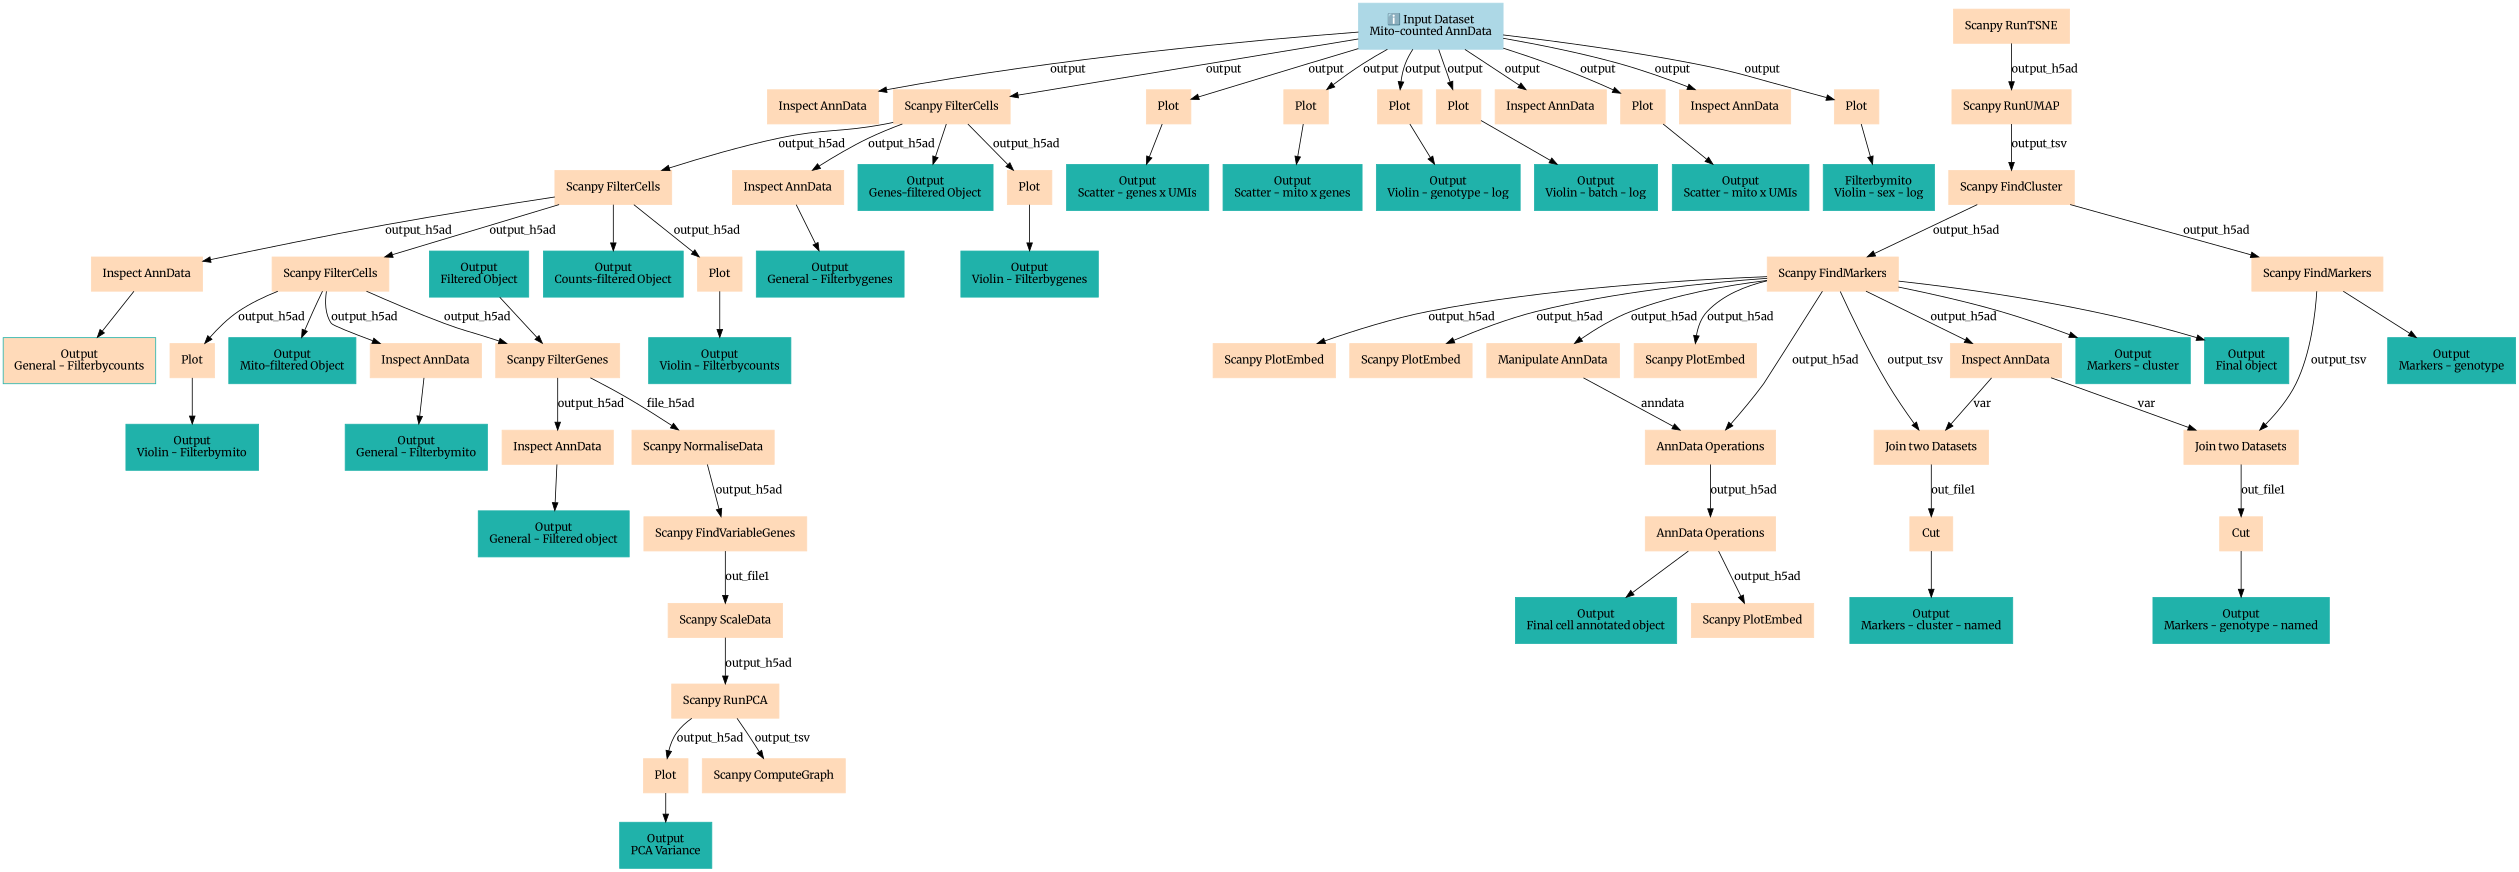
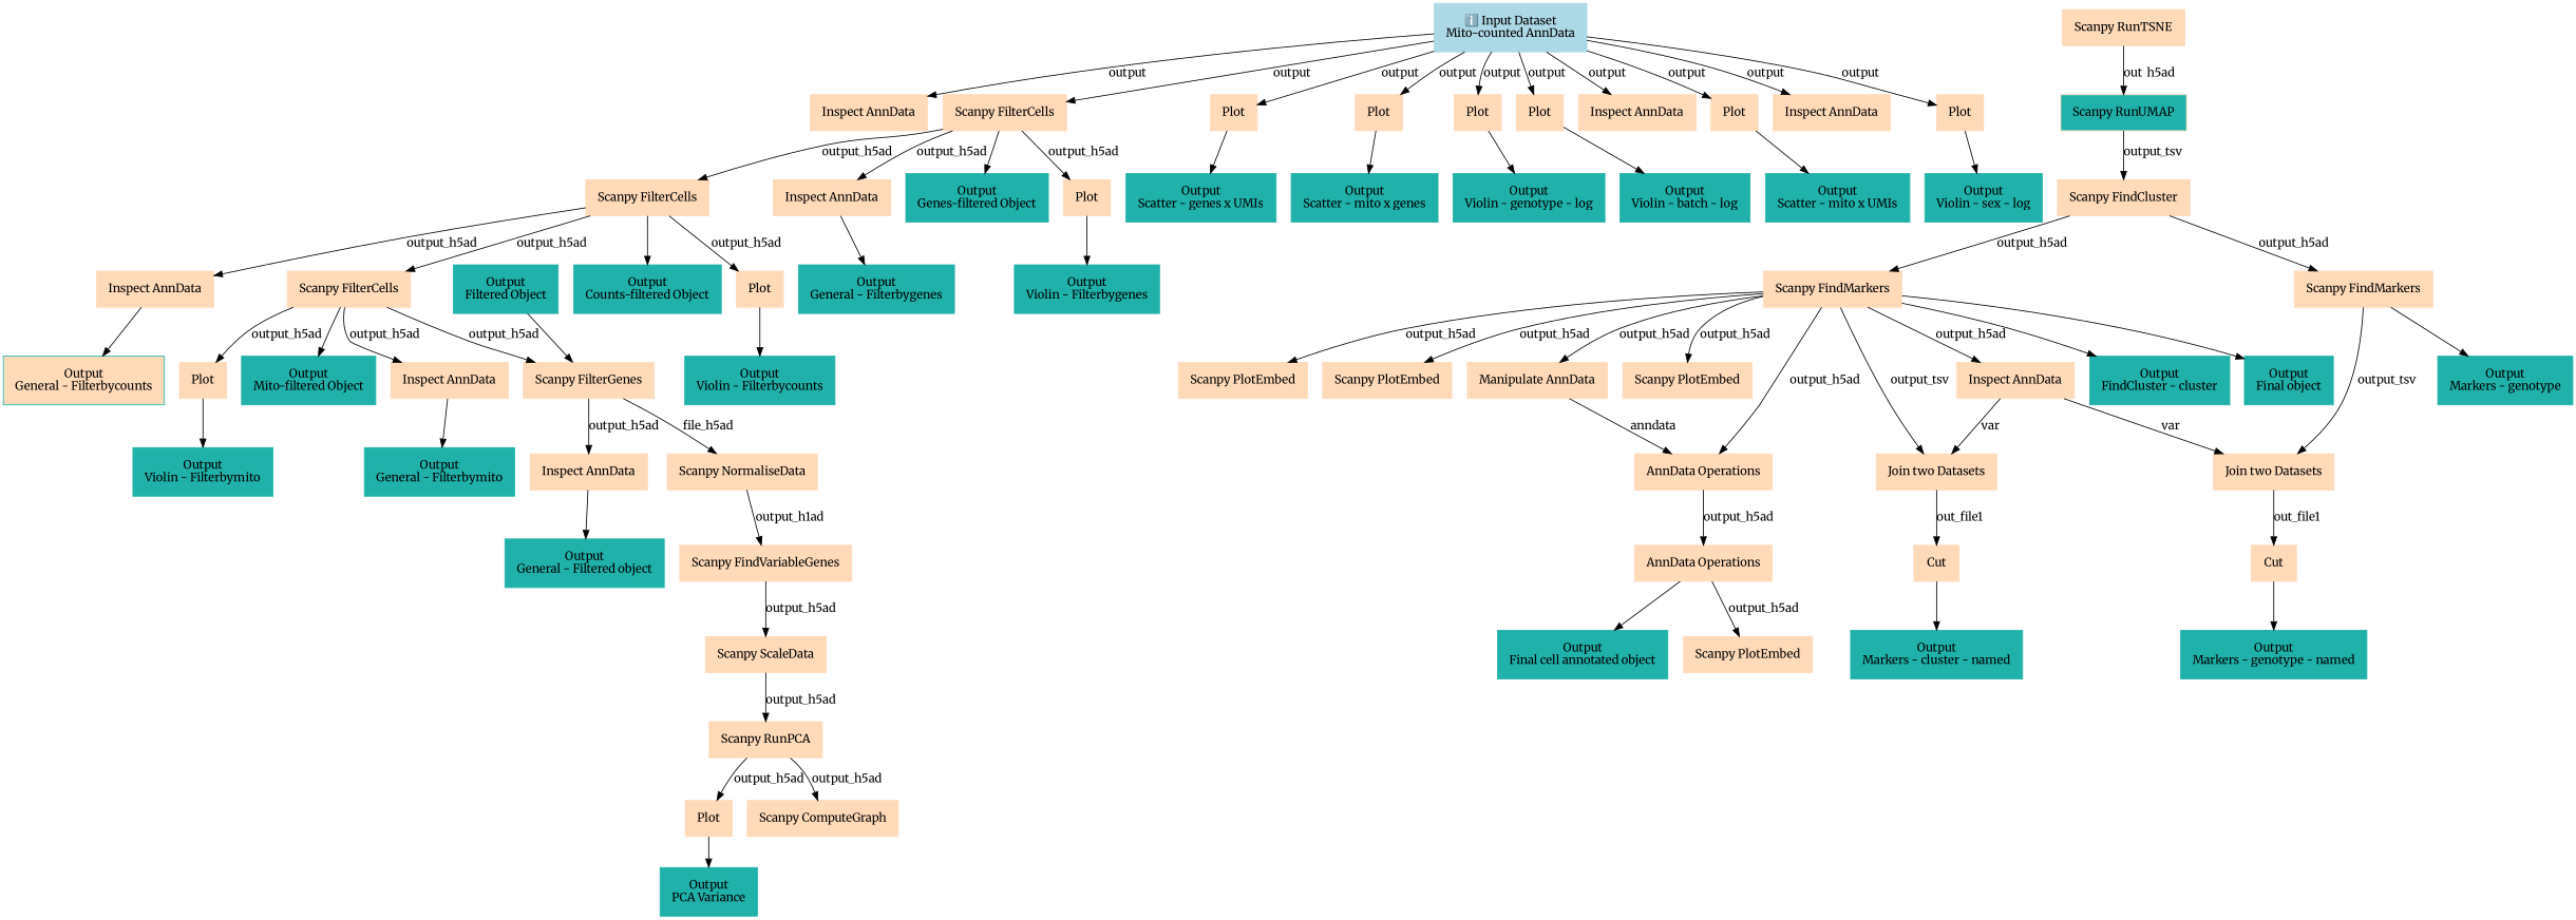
  digraph {
    fontname=Merriweather
    node [color=peachpuff fontname=Merriweather margin="0.2,0.2" shape=box style=filled]
    edge [fontname=Merriweather]
    n1 [color=lightblue label="ℹ️ Input Dataset\nMito-counted AnnData"]
    n2 [label="Inspect AnnData"]
    n3 [label="Scanpy FilterCells"]
    n4 [label=Plot]
    n5 [label=Plot]
    n6 [label=Plot]
    n7 [label=Plot]
    n8 [label="Inspect AnnData"]
    n9 [label=Plot]
    n10 [label="Inspect AnnData"]
    n11 [label=Plot]
    n12 [color=lightseagreen label="Output\nGenes-filtered Object"]
    n13 [label=Plot]
    n14 [label="Scanpy FilterCells"]
    n15 [label="Inspect AnnData"]
    n16 [color=lightseagreen label="Output\nScatter - genes x UMIs"]
    n17 [color=lightseagreen label="Output\nScatter - mito x genes"]
    n18 [color=lightseagreen label="Output\nViolin - genotype - log"]
    n19 [color=lightseagreen label="Output\nViolin - batch - log"]
    n20 [color=lightseagreen label="Output\nScatter - mito x UMIs"]
-   n21 [color=lightseagreen label="Filterbymito\nViolin - sex - log"]
+   n21 [color=lightseagreen label="Output\nViolin - sex - log"]
    n22 [color=lightseagreen label="Output\nViolin - Filterbygenes"]
    n23 [color=lightseagreen label="Output\nCounts-filtered Object"]
    n24 [label="Inspect AnnData"]
    n25 [label="Scanpy FilterCells"]
    n26 [label=Plot]
    n27 [color=lightseagreen label="Output\nGeneral - Filterbygenes"]
    n28 [color=lightseagreen fillcolor=peachpuff label="Output\nGeneral - Filterbycounts"]
    n29 [color=lightseagreen label="Output\nMito-filtered Object"]
    n30 [label="Inspect AnnData"]
    n31 [label="Scanpy FilterGenes"]
    n32 [label=Plot]
    n33 [color=lightseagreen label="Output\nViolin - Filterbycounts"]
    n34 [color=lightseagreen label="Output\nGeneral - Filterbymito"]
    n35 [label="Inspect AnnData"]
    n36 [label="Scanpy NormaliseData"]
    n37 [color=lightseagreen label="Output\nViolin - Filterbymito"]
    n38 [color=lightseagreen label="Output\nFiltered Object"]
    n39 [color=lightseagreen label="Output\nGeneral - Filtered object"]
    n40 [label="Scanpy FindVariableGenes"]
    n41 [label="Scanpy ScaleData"]
    n42 [label="Scanpy RunPCA"]
    n43 [label=Plot]
    n44 [label="Scanpy ComputeGraph"]
    n45 [color=lightseagreen label="Output\nPCA Variance"]
    n46 [label="Scanpy RunTSNE"]
-   n47 [label="Scanpy RunUMAP"]
+   n47 [label="Scanpy RunUMAP" fillcolor=lightseagreen]
    n48 [label="Scanpy FindCluster"]
    n49 [label="Scanpy FindMarkers"]
    n50 [label="Scanpy FindMarkers"]
-   n51 [color=lightseagreen label="Output\nMarkers - cluster"]
+   n51 [color=lightseagreen label="Output\nFindCluster - cluster"]
    n52 [color=lightseagreen label="Output\nFinal object"]
    n53 [label="Scanpy PlotEmbed"]
    n54 [label="Scanpy PlotEmbed"]
    n55 [label="Manipulate AnnData"]
    n56 [label="Scanpy PlotEmbed"]
    n57 [label="Inspect AnnData"]
    n58 [label="AnnData Operations"]
    n59 [label="Join two Datasets"]
    n60 [color=lightseagreen label="Output\nMarkers - genotype"]
    n61 [label="Join two Datasets"]
    n62 [label="AnnData Operations"]
    n63 [label=Cut]
    n64 [label=Cut]
    n65 [color=lightseagreen label="Output\nFinal cell annotated object"]
    n66 [label="Scanpy PlotEmbed"]
    n67 [color=lightseagreen label="Output\nMarkers - cluster - named"]
    n68 [color=lightseagreen label="Output\nMarkers - genotype - named"]
    n1 -> n2 [label=output]
    n1 -> n3 [label=output]
    n1 -> n4 [label=output]
    n1 -> n5 [label=output]
    n1 -> n6 [label=output]
    n1 -> n7 [label=output]
    n1 -> n8 [label=output]
    n1 -> n9 [label=output]
    n1 -> n10 [label=output]
    n1 -> n11 [label=output]
    n3 -> n12
    n3 -> n13 [label=output_h5ad]
    n3 -> n14 [label=output_h5ad]
    n3 -> n15 [label=output_h5ad]
    n4 -> n16
    n5 -> n17
    n6 -> n18
    n7 -> n19
    n9 -> n20
    n11 -> n21
    n13 -> n22
    n14 -> n23
    n14 -> n24 [label=output_h5ad]
    n14 -> n25 [label=output_h5ad]
    n14 -> n26 [label=output_h5ad]
    n15 -> n27
    n24 -> n28
    n25 -> n29
    n25 -> n30 [label=output_h5ad]
    n25 -> n31 [label=output_h5ad]
    n25 -> n32 [label=output_h5ad]
    n26 -> n33
    n30 -> n34
    n31 -> n35 [label=output_h5ad]
    n31 -> n36 [label=file_h5ad]
    n32 -> n37
    n35 -> n39
-   n36 -> n40 [label=output_h5ad]
+   n36 -> n40 [label=output_h1ad]
    n38 -> n31
-   n40 -> n41 [label=out_file1]
+   n40 -> n41 [label=output_h5ad]
    n41 -> n42 [label=output_h5ad]
    n42 -> n43 [label=output_h5ad]
-   n42 -> n44 [label=output_tsv]
+   n42 -> n44 [label=output_h5ad]
    n43 -> n45
-   n46 -> n47 [label=output_h5ad]
+   n46 -> n47 [label=out_h5ad]
    n47 -> n48 [label=output_tsv]
    n48 -> n49 [label=output_h5ad]
    n48 -> n50 [label=output_h5ad]
    n49 -> n51
    n49 -> n52
    n49 -> n53 [label=output_h5ad]
    n49 -> n54 [label=output_h5ad]
    n49 -> n55 [label=output_h5ad]
    n49 -> n56 [label=output_h5ad]
    n49 -> n57 [label=output_h5ad]
    n49 -> n58 [label=output_h5ad]
    n49 -> n59 [label=output_tsv]
    n50 -> n60
    n50 -> n61 [label=output_tsv]
    n55 -> n58 [label=anndata]
    n57 -> n59 [label=var]
    n57 -> n61 [label=var]
    n58 -> n62 [label=output_h5ad]
    n59 -> n63 [label=out_file1]
    n61 -> n64 [label=out_file1]
    n62 -> n65
    n62 -> n66 [label=output_h5ad]
    n63 -> n67
    n64 -> n68
  }
